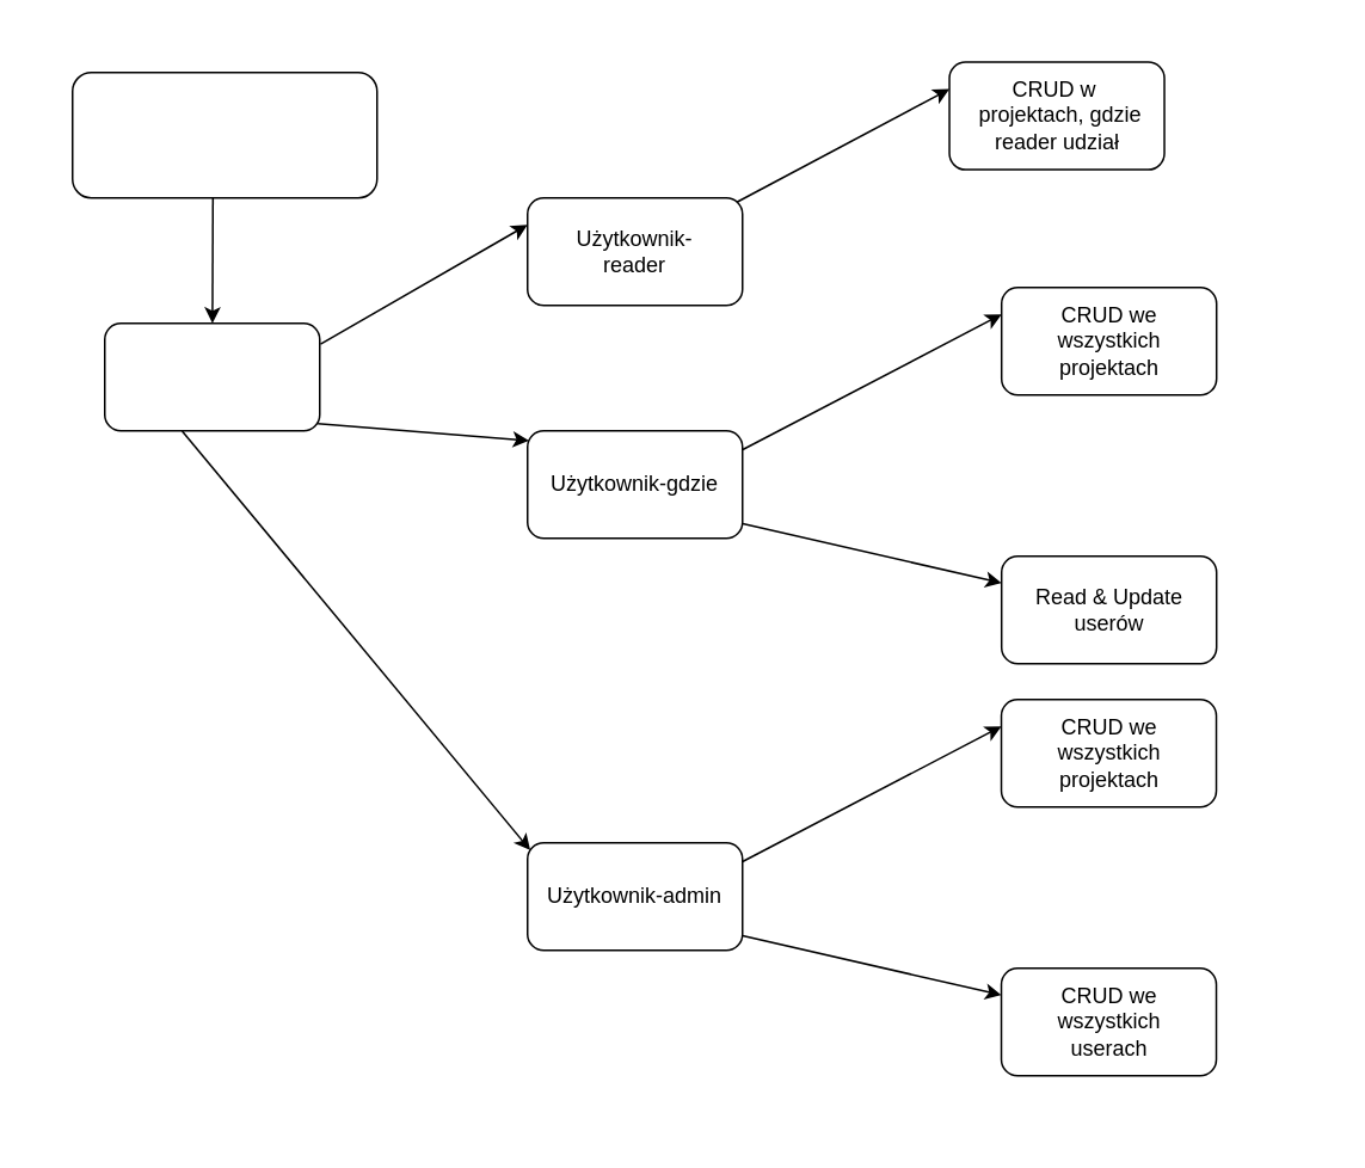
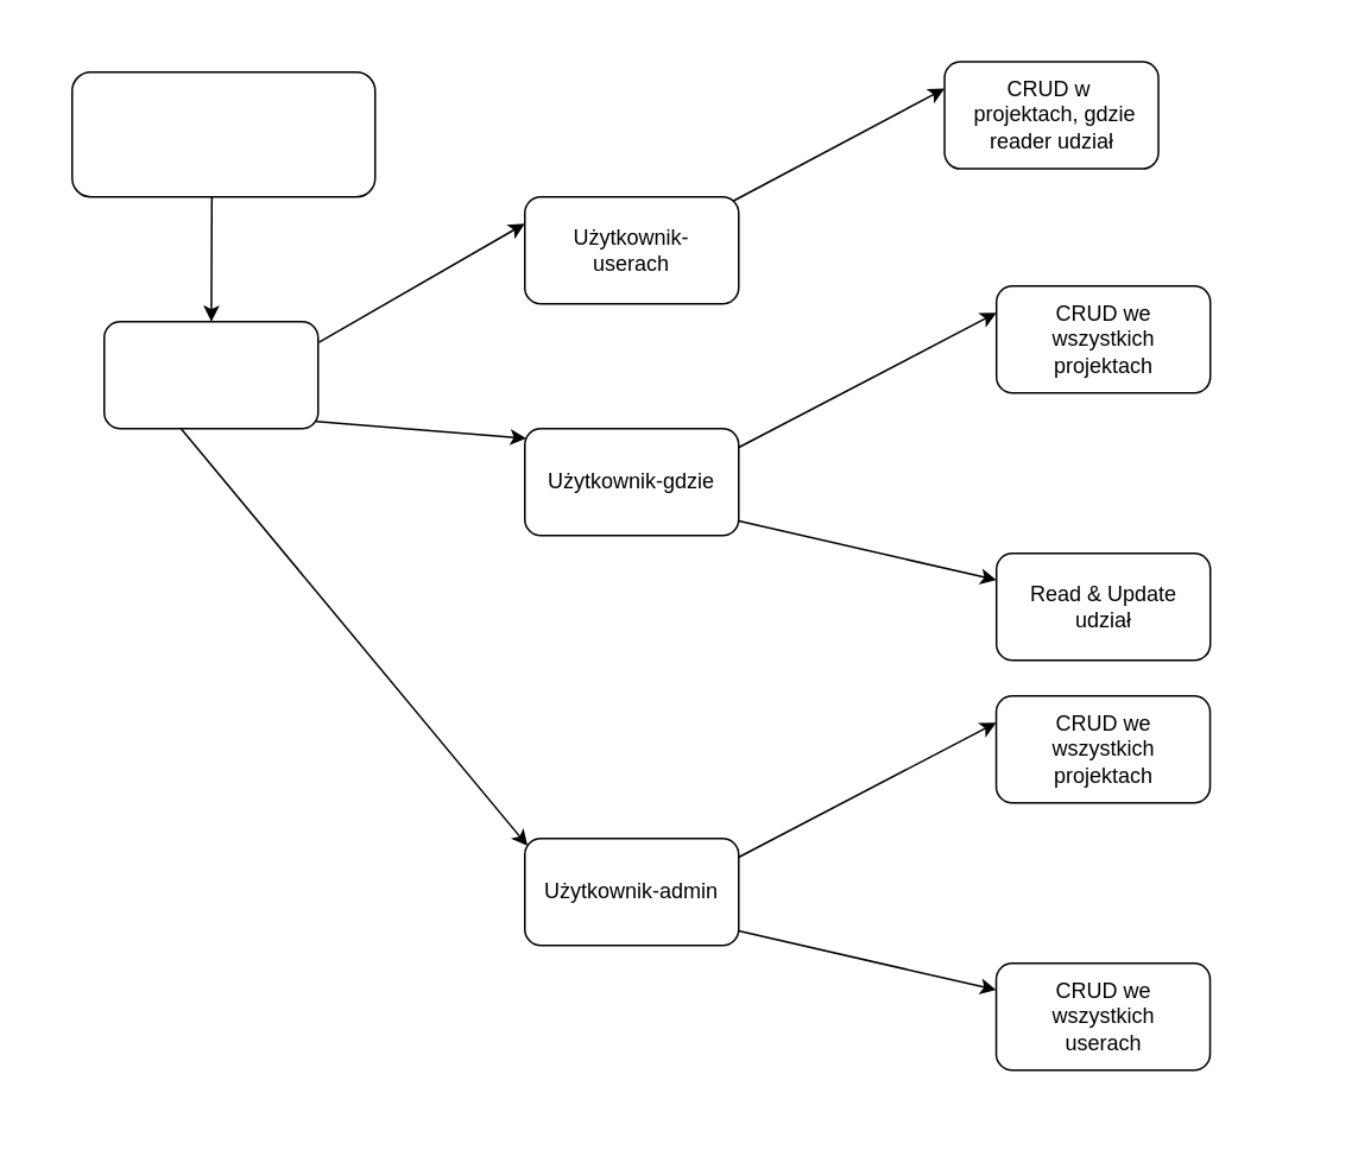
  <mxCell id="0" />
  <mxCell id="1" parent="0" />
  <mxCell id="2" value="" style="rounded=1;whiteSpace=wrap;html=1;" parent="1" vertex="1"><mxGeometry x="40" y="40" width="170" height="70" as="geometry" /></mxCell>
  <mxCell id="3" value="" style="endArrow=classic;html=1;exitX=0.461;exitY=0.994;exitDx=0;exitDy=0;exitPerimeter=0;" parent="1" source="2" target="4" edge="1"><mxGeometry width="50" height="50" relative="1" as="geometry"><mxPoint x="90" y="200" as="sourcePoint" /><mxPoint x="118" y="210" as="targetPoint" /></mxGeometry></mxCell>
  <mxCell id="4" value="" style="rounded=1;whiteSpace=wrap;html=1;" parent="1" vertex="1"><mxGeometry x="58" y="180" width="120" height="60" as="geometry" /></mxCell>
  <mxCell id="5" value="" style="rounded=1;whiteSpace=wrap;html=1;" parent="1" vertex="1"><mxGeometry x="294" y="110" width="120" height="60" as="geometry" /></mxCell>
- <mxCell id="6" value="Użytkownik-reader" style="text;html=1;strokeColor=none;fillColor=none;align=center;verticalAlign=middle;whiteSpace=wrap;rounded=0;" parent="1" vertex="1"><mxGeometry x="304" y="120" width="100" height="40" as="geometry" /></mxCell>
+ <mxCell id="6" value="Użytkownik-userach" style="text;html=1;strokeColor=none;fillColor=none;align=center;verticalAlign=middle;whiteSpace=wrap;rounded=0;" parent="1" vertex="1"><mxGeometry x="304" y="120" width="100" height="40" as="geometry" /></mxCell>
  <mxCell id="7" value="" style="rounded=1;whiteSpace=wrap;html=1;" parent="1" vertex="1"><mxGeometry x="294" y="240" width="120" height="60" as="geometry" /></mxCell>
  <mxCell id="8" value="Użytkownik-gdzie" style="text;html=1;strokeColor=none;fillColor=none;align=center;verticalAlign=middle;whiteSpace=wrap;rounded=0;" parent="1" vertex="1"><mxGeometry x="304" y="250" width="100" height="40" as="geometry" /></mxCell>
  <mxCell id="9" value="" style="rounded=1;whiteSpace=wrap;html=1;" parent="1" vertex="1"><mxGeometry x="294" y="470" width="120" height="60" as="geometry" /></mxCell>
  <mxCell id="10" value="Użytkownik-admin" style="text;html=1;strokeColor=none;fillColor=none;align=center;verticalAlign=middle;whiteSpace=wrap;rounded=0;" parent="1" vertex="1"><mxGeometry x="304" y="480" width="100" height="40" as="geometry" /></mxCell>
  <mxCell id="11" value="" style="endArrow=classic;html=1;entryX=0;entryY=0.25;entryDx=0;entryDy=0;exitX=1.004;exitY=0.193;exitDx=0;exitDy=0;exitPerimeter=0;" parent="1" source="4" target="5" edge="1"><mxGeometry width="50" height="50" relative="1" as="geometry"><mxPoint x="180" y="190" as="sourcePoint" /><mxPoint x="300" y="120" as="targetPoint" /></mxGeometry></mxCell>
  <mxCell id="12" value="" style="endArrow=classic;html=1;exitX=0.991;exitY=0.934;exitDx=0;exitDy=0;exitPerimeter=0;entryX=0.007;entryY=0.091;entryDx=0;entryDy=0;entryPerimeter=0;" parent="1" source="4" target="7" edge="1"><mxGeometry width="50" height="50" relative="1" as="geometry"><mxPoint x="150" y="290" as="sourcePoint" /><mxPoint x="297" y="365" as="targetPoint" /></mxGeometry></mxCell>
  <mxCell id="13" value="" style="endArrow=classic;html=1;entryX=0.013;entryY=0.069;entryDx=0;entryDy=0;entryPerimeter=0;exitX=0.36;exitY=1.002;exitDx=0;exitDy=0;exitPerimeter=0;" parent="1" source="4" target="9" edge="1"><mxGeometry width="50" height="50" relative="1" as="geometry"><mxPoint x="110" y="260" as="sourcePoint" /><mxPoint x="294" y="620" as="targetPoint" /></mxGeometry></mxCell>
  <mxCell id="14" value="" style="rounded=1;whiteSpace=wrap;html=1;" parent="1" vertex="1"><mxGeometry x="529.52" y="34.21" width="120" height="60" as="geometry" /></mxCell>
  <mxCell id="15" value="CRUD w&amp;nbsp; &amp;nbsp;projektach, gdzie reader udział" style="text;html=1;strokeColor=none;fillColor=none;align=center;verticalAlign=middle;whiteSpace=wrap;rounded=0;" parent="1" vertex="1"><mxGeometry x="539.52" y="44.21" width="100" height="40" as="geometry" /></mxCell>
  <mxCell id="16" value="" style="endArrow=classic;html=1;entryX=0;entryY=0.25;entryDx=0;entryDy=0;exitX=0.974;exitY=0.039;exitDx=0;exitDy=0;exitPerimeter=0;" parent="1" source="5" target="14" edge="1"><mxGeometry width="50" height="50" relative="1" as="geometry"><mxPoint x="414" y="115.79" as="sourcePoint" /><mxPoint x="535.52" y="44.21" as="targetPoint" /></mxGeometry></mxCell>
  <mxCell id="17" value="" style="rounded=1;whiteSpace=wrap;html=1;" parent="1" vertex="1"><mxGeometry x="558.64" y="160" width="120" height="60" as="geometry" /></mxCell>
  <mxCell id="18" value="CRUD we wszystkich projektach" style="text;html=1;strokeColor=none;fillColor=none;align=center;verticalAlign=middle;whiteSpace=wrap;rounded=0;" parent="1" vertex="1"><mxGeometry x="568.64" y="170" width="100" height="40" as="geometry" /></mxCell>
  <mxCell id="19" value="" style="endArrow=classic;html=1;entryX=0;entryY=0.25;entryDx=0;entryDy=0;exitX=1.001;exitY=0.175;exitDx=0;exitDy=0;exitPerimeter=0;" parent="1" source="7" target="17" edge="1"><mxGeometry width="50" height="50" relative="1" as="geometry"><mxPoint x="440" y="238.13" as="sourcePoint" /><mxPoint x="564.64" y="170" as="targetPoint" /></mxGeometry></mxCell>
  <mxCell id="20" value="" style="rounded=1;whiteSpace=wrap;html=1;" parent="1" vertex="1"><mxGeometry x="558.64" y="310" width="120" height="60" as="geometry" /></mxCell>
- <mxCell id="21" value="Read &amp;amp; Update userów" style="text;html=1;strokeColor=none;fillColor=none;align=center;verticalAlign=middle;whiteSpace=wrap;rounded=0;" parent="1" vertex="1"><mxGeometry x="568.64" y="320" width="100" height="40" as="geometry" /></mxCell>
+ <mxCell id="21" value="Read &amp;amp; Update udział" style="text;html=1;strokeColor=none;fillColor=none;align=center;verticalAlign=middle;whiteSpace=wrap;rounded=0;" parent="1" vertex="1"><mxGeometry x="568.64" y="320" width="100" height="40" as="geometry" /></mxCell>
  <mxCell id="22" value="" style="endArrow=classic;html=1;entryX=0;entryY=0.25;entryDx=0;entryDy=0;exitX=1.001;exitY=0.863;exitDx=0;exitDy=0;exitPerimeter=0;" parent="1" source="7" target="20" edge="1"><mxGeometry width="50" height="50" relative="1" as="geometry"><mxPoint x="440" y="388.13" as="sourcePoint" /><mxPoint x="564.64" y="320" as="targetPoint" /></mxGeometry></mxCell>
  <mxCell id="23" value="" style="rounded=1;whiteSpace=wrap;html=1;" parent="1" vertex="1"><mxGeometry x="558.52" y="390" width="120" height="60" as="geometry" /></mxCell>
  <mxCell id="24" value="CRUD we wszystkich projektach" style="text;html=1;strokeColor=none;fillColor=none;align=center;verticalAlign=middle;whiteSpace=wrap;rounded=0;" parent="1" vertex="1"><mxGeometry x="568.52" y="400" width="100" height="40" as="geometry" /></mxCell>
  <mxCell id="25" value="" style="endArrow=classic;html=1;entryX=0;entryY=0.25;entryDx=0;entryDy=0;exitX=1.001;exitY=0.175;exitDx=0;exitDy=0;exitPerimeter=0;" parent="1" target="23" edge="1"><mxGeometry width="50" height="50" relative="1" as="geometry"><mxPoint x="414" y="480.5" as="sourcePoint" /><mxPoint x="564.52" y="400" as="targetPoint" /></mxGeometry></mxCell>
  <mxCell id="26" value="" style="rounded=1;whiteSpace=wrap;html=1;" parent="1" vertex="1"><mxGeometry x="558.52" y="540" width="120" height="60" as="geometry" /></mxCell>
  <mxCell id="27" value="CRUD we wszystkich userach" style="text;html=1;strokeColor=none;fillColor=none;align=center;verticalAlign=middle;whiteSpace=wrap;rounded=0;" parent="1" vertex="1"><mxGeometry x="568.52" y="550" width="100" height="40" as="geometry" /></mxCell>
  <mxCell id="28" value="" style="endArrow=classic;html=1;entryX=0;entryY=0.25;entryDx=0;entryDy=0;exitX=1.001;exitY=0.863;exitDx=0;exitDy=0;exitPerimeter=0;" parent="1" target="26" edge="1"><mxGeometry width="50" height="50" relative="1" as="geometry"><mxPoint x="414" y="521.78" as="sourcePoint" /><mxPoint x="564.52" y="550" as="targetPoint" /></mxGeometry></mxCell>
  <mxCell id="29" value="" style="rounded=0;whiteSpace=wrap;html=1;strokeWidth=1;fillColor=none;strokeColor=none;" vertex="1" parent="1"><mxGeometry y="20" width="720" height="610" as="geometry" x="20" /></mxCell>
